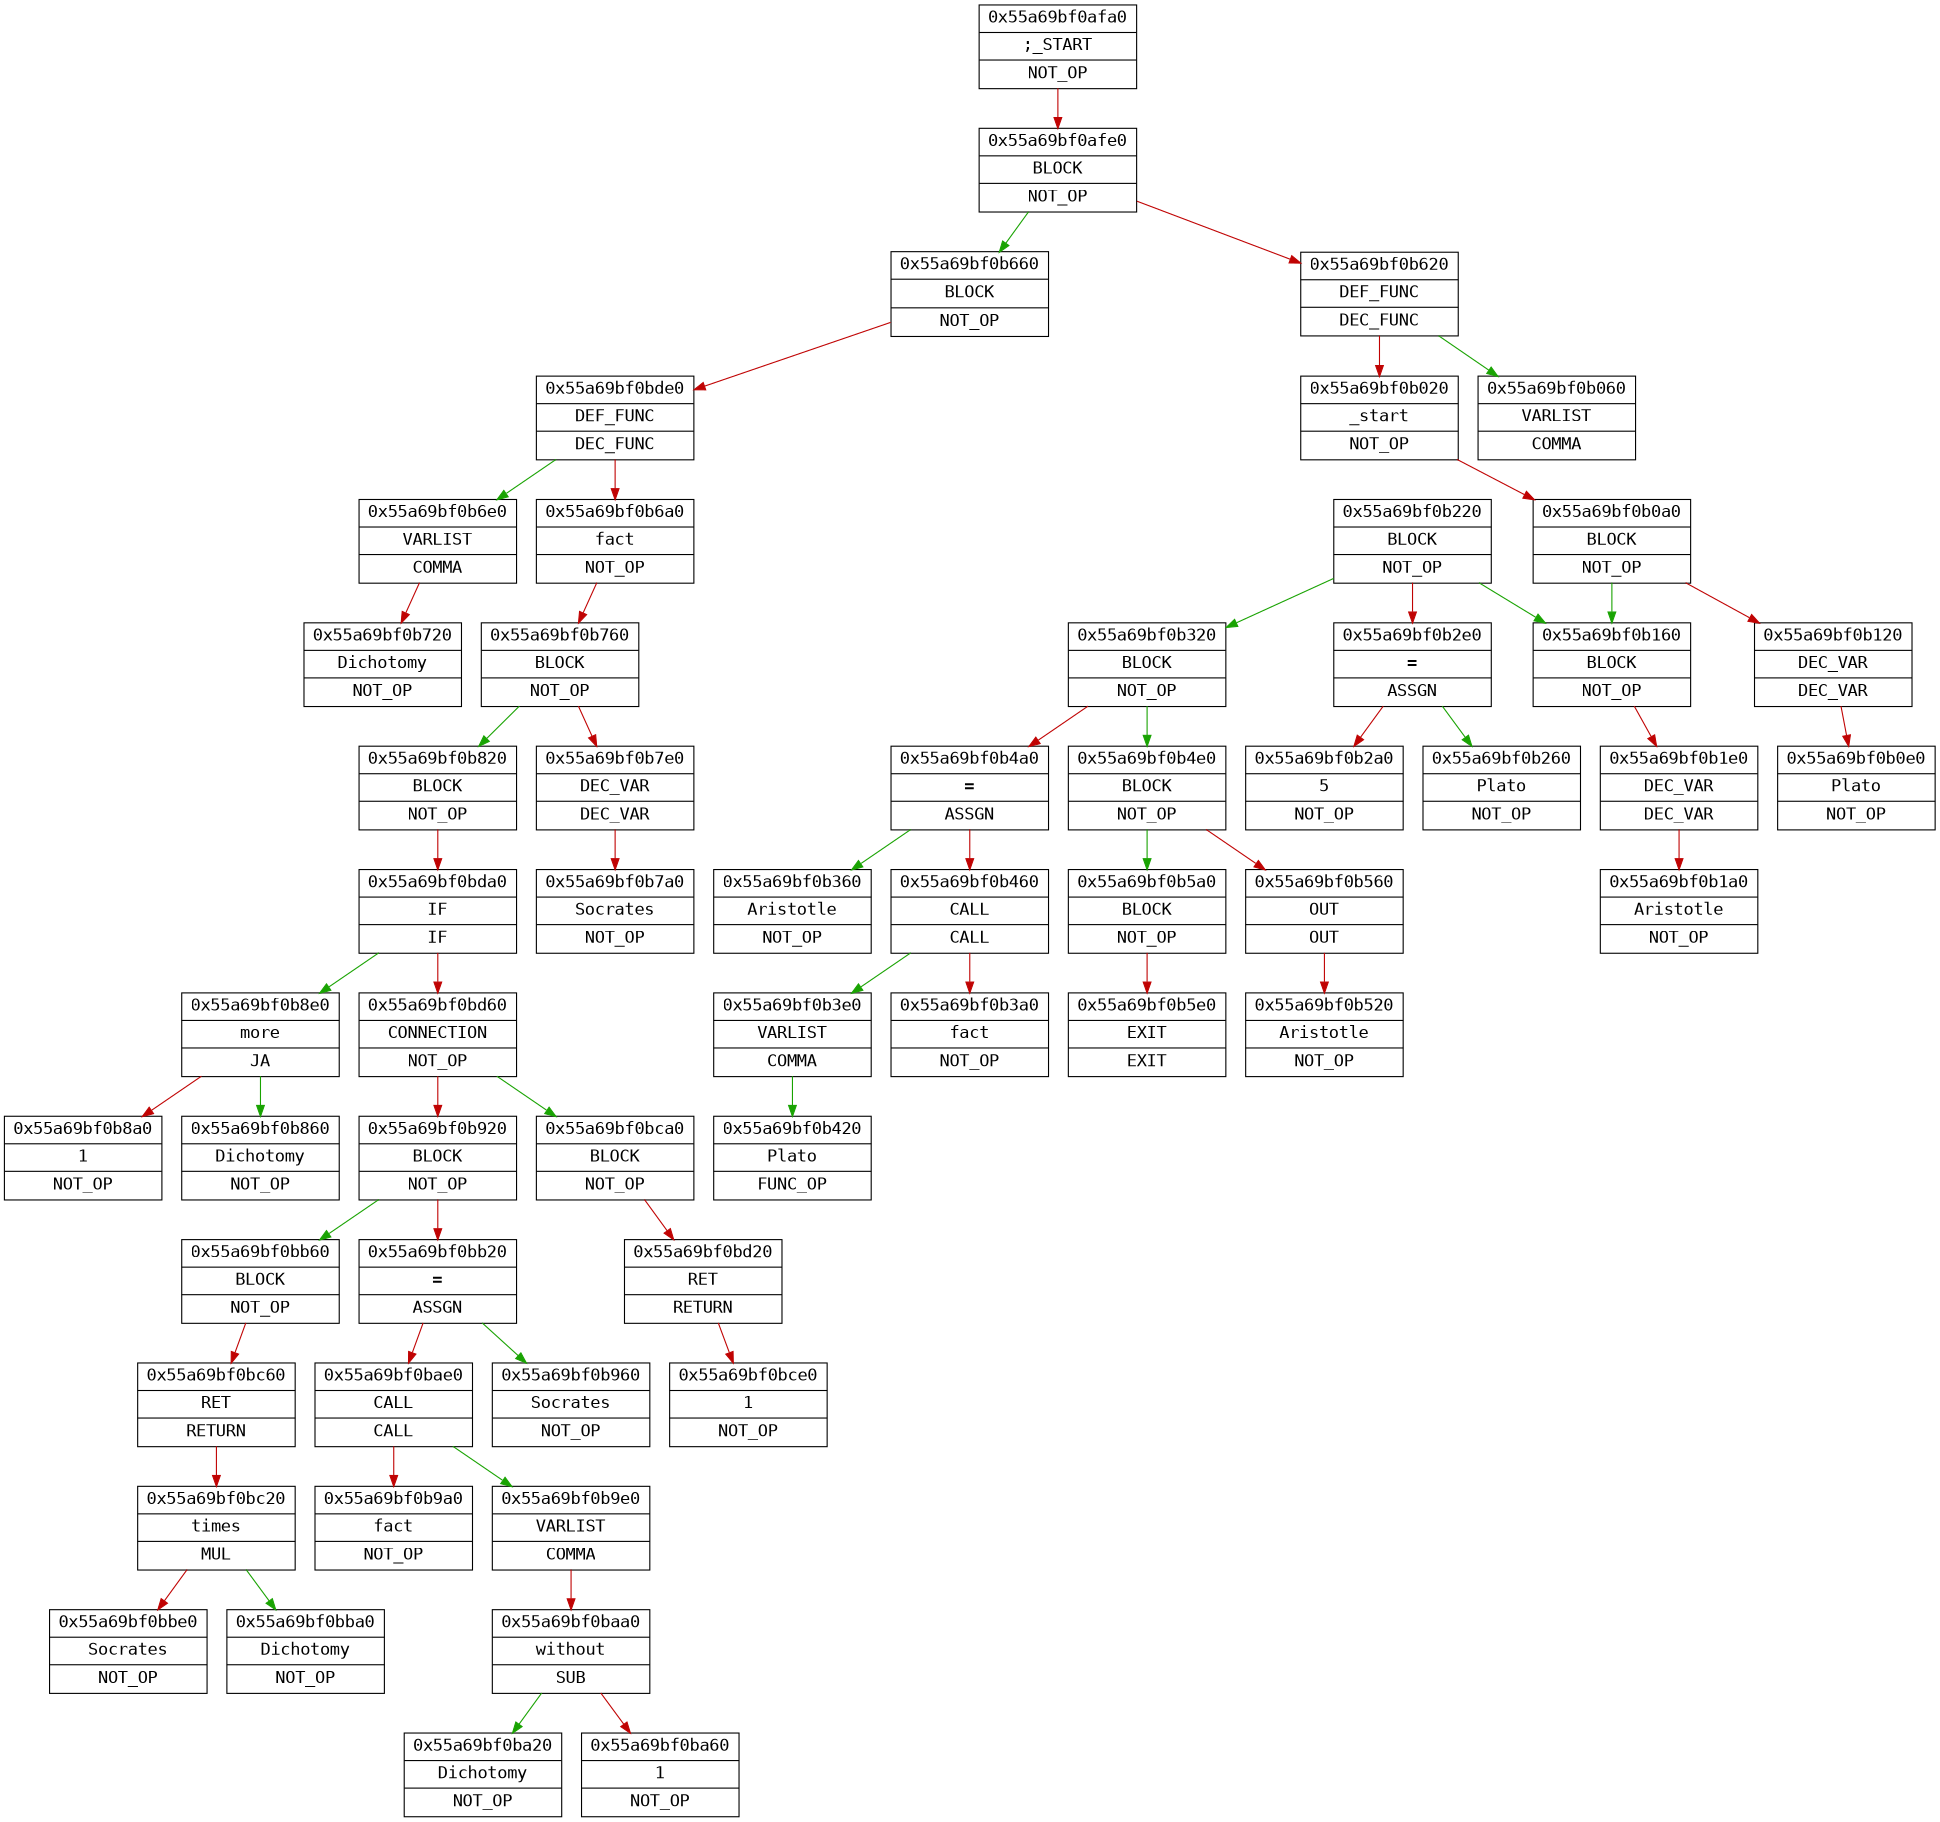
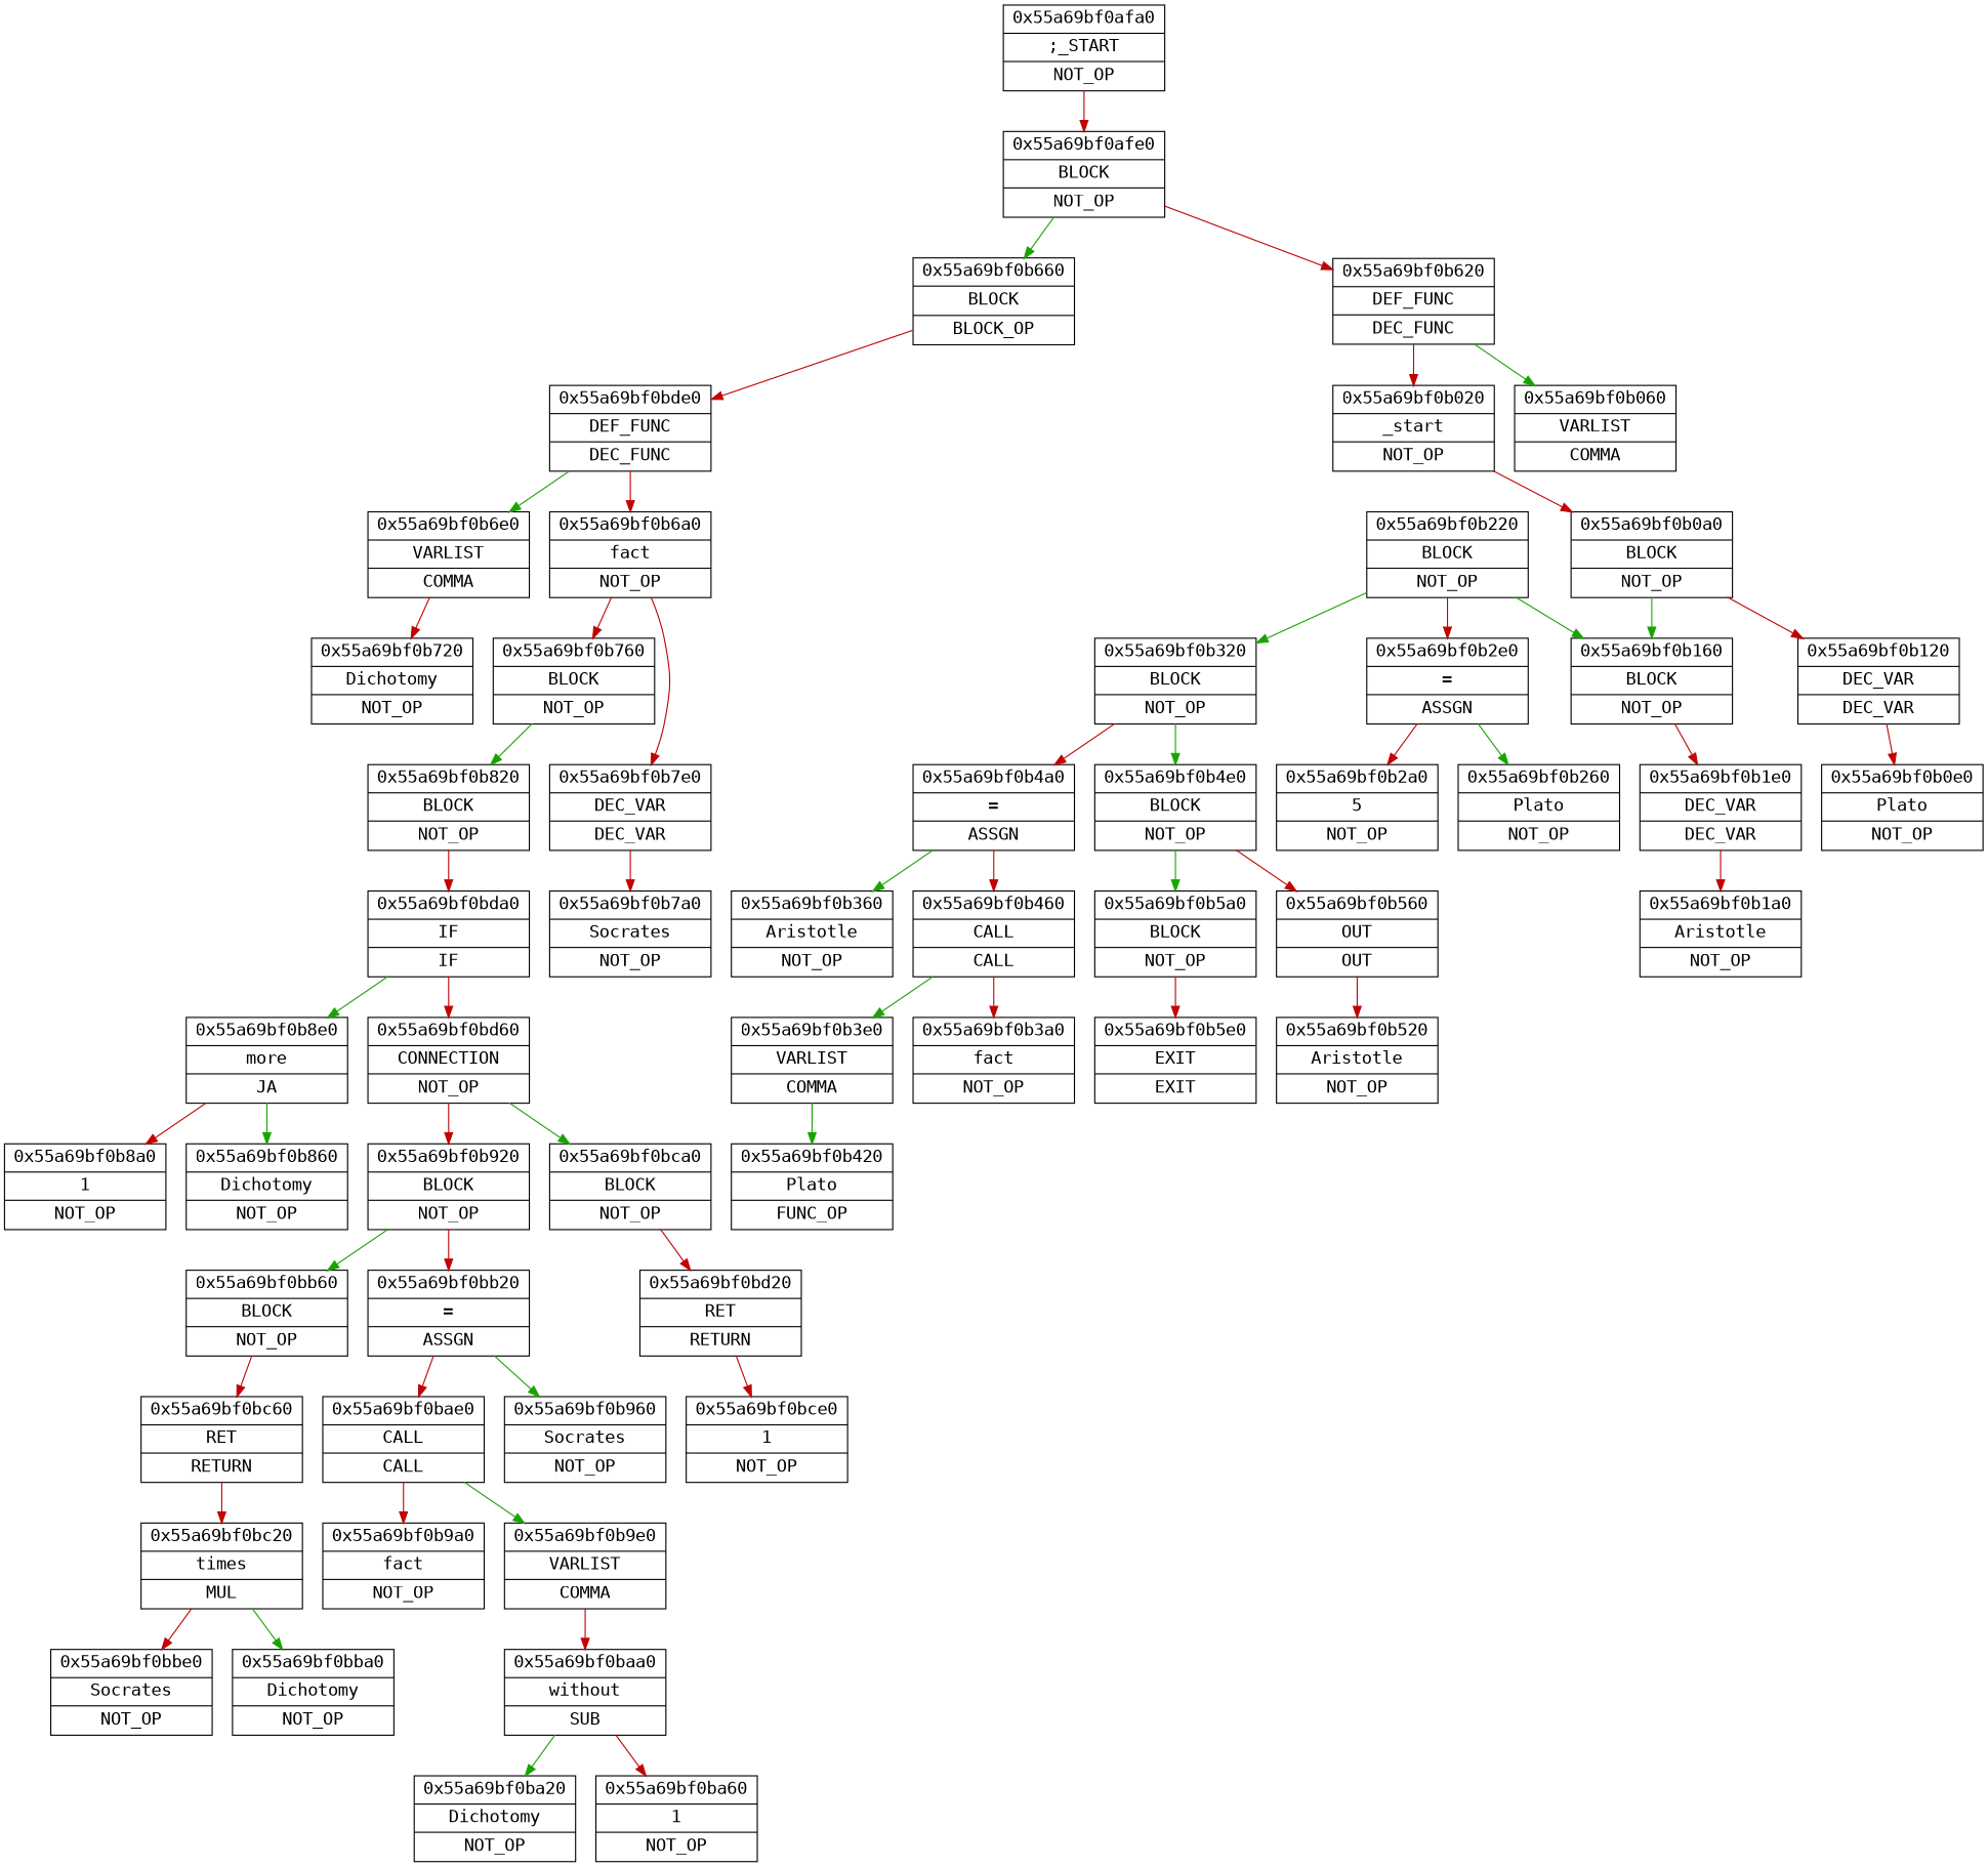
  digraph {
    fontname="DejaVu Sans Mono"
    rankdir=TB
    node [fontname="DejaVu Sans Mono" fontsize=15 shape=record]
    edge [color="#C00303" fontname="DejaVu Sans Mono"]
    n1 [label="{0x55a69bf0b720 |Dichotomy |NOT_OP}"]
    n2 [label="{0x55a69bf0b6e0 |VARLIST |COMMA}"]
    n3 [label="{0x55a69bf0b860 |Dichotomy |NOT_OP}"]
    n4 [label="{0x55a69bf0b8a0 |1 |NOT_OP}"]
    n5 [label="{0x55a69bf0b8e0 |more |JA}"]
    n6 [label="{0x55a69bf0bce0 |1 |NOT_OP}"]
    n7 [label="{0x55a69bf0bd20 |RET |RETURN}"]
    n8 [label="{0x55a69bf0bca0 |BLOCK |NOT_OP}"]
    n9 [label="{0x55a69bf0bba0 |Dichotomy |NOT_OP}"]
    n10 [label="{0x55a69bf0bbe0 |Socrates |NOT_OP}"]
    n11 [label="{0x55a69bf0bc20 |times |MUL}"]
    n12 [label="{0x55a69bf0bc60 |RET |RETURN}"]
    n13 [label="{0x55a69bf0bb60 |BLOCK |NOT_OP}"]
    n14 [label="{0x55a69bf0b960 |Socrates |NOT_OP}"]
    n15 [label="{0x55a69bf0ba20 |Dichotomy |NOT_OP}"]
    n16 [label="{0x55a69bf0ba60 |1 |NOT_OP}"]
    n17 [label="{0x55a69bf0baa0 |without |SUB}"]
    n18 [label="{0x55a69bf0b9e0 |VARLIST |COMMA}"]
    n19 [label="{0x55a69bf0b9a0 |fact |NOT_OP}"]
    n20 [label="{0x55a69bf0bae0 |CALL |CALL}"]
    n21 [label="{0x55a69bf0bb20 |= |ASSGN}"]
    n22 [label="{0x55a69bf0b920 |BLOCK |NOT_OP}"]
    n23 [label="{0x55a69bf0bd60 |CONNECTION |NOT_OP}"]
    n24 [label="{0x55a69bf0bda0 |IF |IF}"]
    n25 [label="{0x55a69bf0b820 |BLOCK |NOT_OP}"]
    n26 [label="{0x55a69bf0b7a0 |Socrates |NOT_OP}"]
    n27 [label="{0x55a69bf0b7e0 |DEC_VAR |DEC_VAR}"]
    n28 [label="{0x55a69bf0b760 |BLOCK |NOT_OP}"]
    n29 [label="{0x55a69bf0b6a0 |fact |NOT_OP}"]
    n30 [label="{0x55a69bf0bde0 |DEF_FUNC |DEC_FUNC}"]
-   n31 [label="{0x55a69bf0b660 |BLOCK |NOT_OP}"]
+   n31 [label="{0x55a69bf0b660 |BLOCK |BLOCK_OP}"]
    n32 [label="{0x55a69bf0b060 |VARLIST |COMMA}"]
    n33 [label="{0x55a69bf0b5e0 |EXIT |EXIT}"]
    n34 [label="{0x55a69bf0b5a0 |BLOCK |NOT_OP}"]
    n35 [label="{0x55a69bf0b520 |Aristotle |NOT_OP}"]
    n36 [label="{0x55a69bf0b560 |OUT |OUT}"]
    n37 [label="{0x55a69bf0b4e0 |BLOCK |NOT_OP}"]
    n38 [label="{0x55a69bf0b360 |Aristotle |NOT_OP}"]
    n39 [label="{0x55a69bf0b420 |Plato |FUNC_OP}"]
    n40 [label="{0x55a69bf0b3e0 |VARLIST |COMMA}"]
    n41 [label="{0x55a69bf0b3a0 |fact |NOT_OP}"]
    n42 [label="{0x55a69bf0b460 |CALL |CALL}"]
    n43 [label="{0x55a69bf0b4a0 |= |ASSGN}"]
    n44 [label="{0x55a69bf0b320 |BLOCK |NOT_OP}"]
    n45 [label="{0x55a69bf0b260 |Plato |NOT_OP}"]
    n46 [label="{0x55a69bf0b2a0 |5 |NOT_OP}"]
    n47 [label="{0x55a69bf0b2e0 |= |ASSGN}"]
    n48 [label="{0x55a69bf0b220 |BLOCK |NOT_OP}"]
    n49 [label="{0x55a69bf0b160 |BLOCK |NOT_OP}"]
    n50 [label="{0x55a69bf0b1a0 |Aristotle |NOT_OP}"]
    n51 [label="{0x55a69bf0b1e0 |DEC_VAR |DEC_VAR}"]
    n52 [label="{0x55a69bf0b0e0 |Plato |NOT_OP}"]
    n53 [label="{0x55a69bf0b120 |DEC_VAR |DEC_VAR}"]
    n54 [label="{0x55a69bf0b0a0 |BLOCK |NOT_OP}"]
    n55 [label="{0x55a69bf0b020 |_start |NOT_OP}"]
    n56 [label="{0x55a69bf0b620 |DEF_FUNC |DEC_FUNC}"]
    n57 [label="{0x55a69bf0afe0 |BLOCK |NOT_OP}"]
    n58 [label="{0x55a69bf0afa0 |;_START |NOT_OP}"]
    n2 -> n1
    n5 -> n3 [color="#19A302"]
    n5 -> n4
    n7 -> n6
    n8 -> n7
    n11 -> n9 [color="#19A302"]
    n11 -> n10
    n12 -> n11
    n13 -> n12
    n17 -> n15 [color="#19A302"]
    n17 -> n16
    n18 -> n17
    n20 -> n18 [color="#19A302"]
    n20 -> n19
    n21 -> n14 [color="#19A302"]
    n21 -> n20
    n22 -> n13 [color="#19A302"]
    n22 -> n21
    n23 -> n8 [color="#19A302"]
    n23 -> n22
    n24 -> n5 [color="#19A302"]
    n24 -> n23
    n25 -> n24
    n27 -> n26
    n28 -> n25 [color="#19A302"]
-   n28 -> n27
+   n29 -> n27
    n29 -> n28
    n30 -> n2 [color="#19A302"]
    n30 -> n29
    n31 -> n30
    n34 -> n33
    n36 -> n35
    n37 -> n34 [color="#19A302"]
    n37 -> n36
    n40 -> n39 [color="#19A302"]
    n42 -> n40 [color="#19A302"]
    n42 -> n41
    n43 -> n38 [color="#19A302"]
    n43 -> n42
    n44 -> n37 [color="#19A302"]
    n44 -> n43
    n47 -> n45 [color="#19A302"]
    n47 -> n46
    n48 -> n44 [color="#19A302"]
    n48 -> n47
    n48 -> n49 [color="#19A302"]
    n49 -> n51
    n51 -> n50
    n53 -> n52
    n54 -> n49 [color="#19A302"]
    n54 -> n53
    n55 -> n54
    n56 -> n32 [color="#19A302"]
    n56 -> n55
    n57 -> n31 [color="#19A302"]
    n57 -> n56
    n58 -> n57
  }
